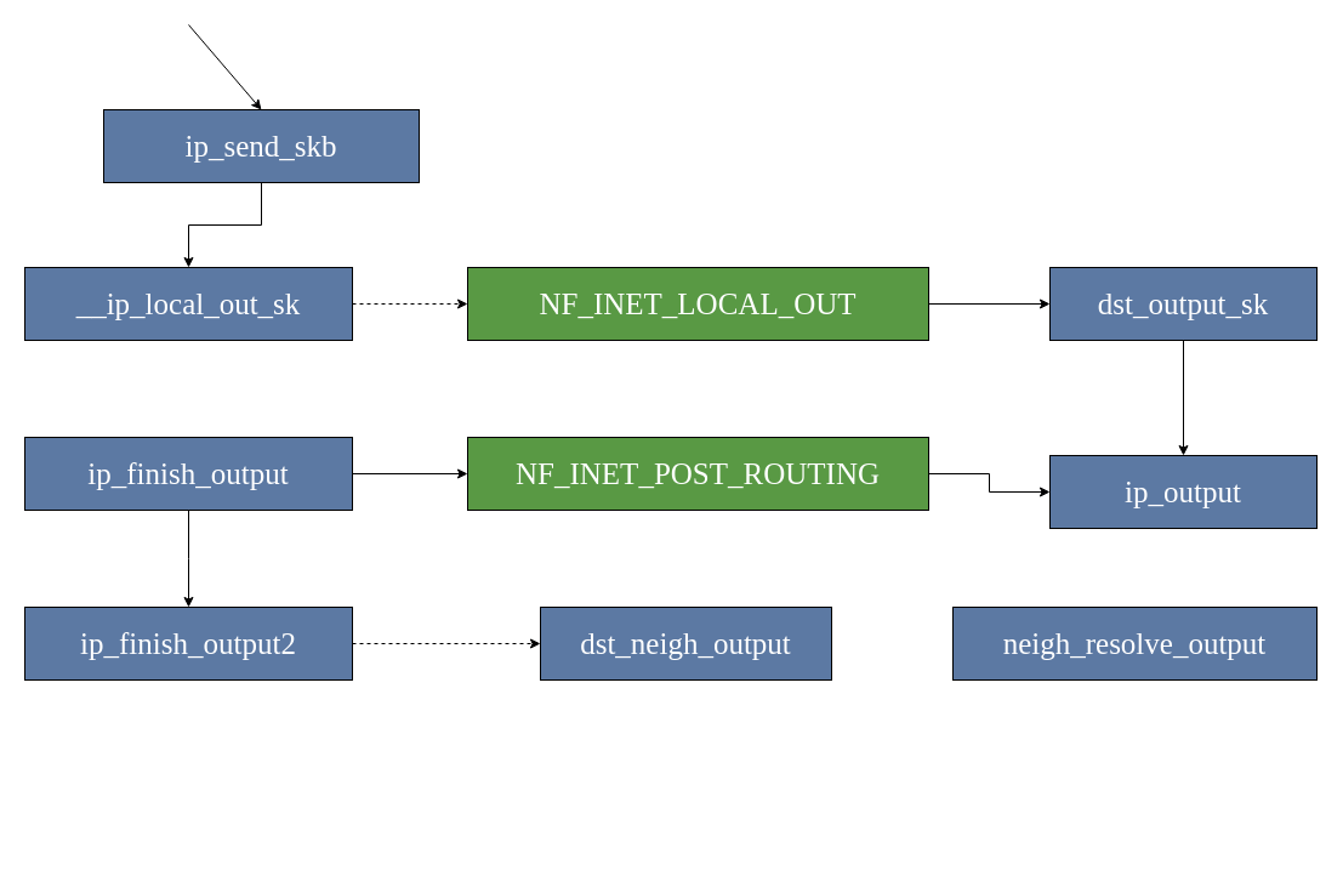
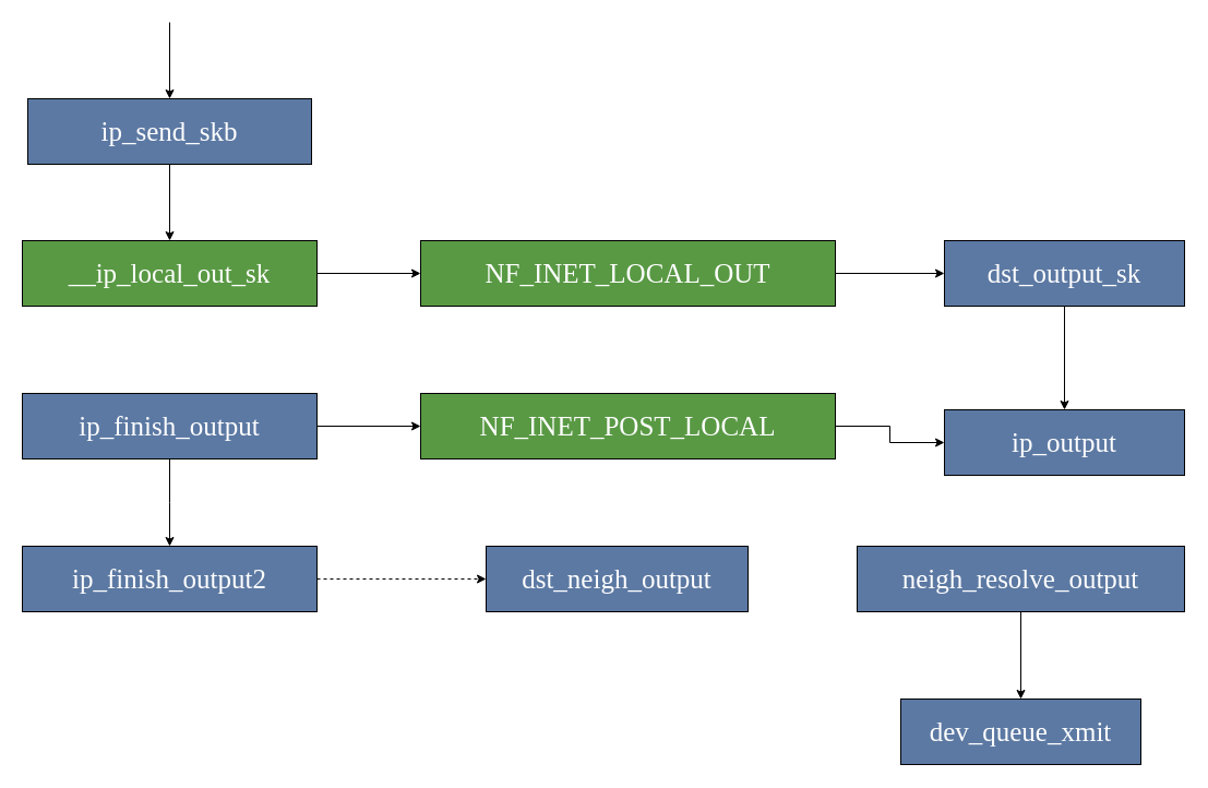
  <mxCell id="0" />
  <mxCell id="1" parent="0" />
  <mxCell id="2" value="" style="edgeStyle=orthogonalEdgeStyle;rounded=0;orthogonalLoop=1;jettySize=auto;html=1;fontFamily=Comic Sans MS;fontSize=25;fontColor=#FFFFFF;" parent="1" source="3" target="5" edge="1"><mxGeometry relative="1" as="geometry" /></mxCell>
- <mxCell id="3" value="ip_send_skb" style="whiteSpace=wrap;html=1;fillColor=#5C79A3;fontColor=#FFFFFF;fontFamily=Comic Sans MS;fontSize=25;" parent="1" vertex="1"><mxGeometry x="85" y="90" width="260" height="60" as="geometry" /></mxCell>
- <mxCell id="4" value="" style="edgeStyle=orthogonalEdgeStyle;rounded=0;orthogonalLoop=1;jettySize=auto;html=1;fontFamily=Comic Sans MS;fontSize=25;fontColor=#FFFFFF;dashed=1;" parent="1" source="5" target="7" edge="1"><mxGeometry relative="1" as="geometry" /></mxCell>
- <mxCell id="5" value="__ip_local_out_sk" style="whiteSpace=wrap;html=1;fontFamily=Comic Sans MS;fontSize=25;fontColor=#FFFFFF;fillColor=#5C79A3;" parent="1" vertex="1"><mxGeometry x="20" y="220" width="270" height="60" as="geometry" /></mxCell>
+ <mxCell id="3" value="ip_send_skb" style="whiteSpace=wrap;html=1;fillColor=#5C79A3;fontColor=#FFFFFF;fontFamily=Comic Sans MS;fontSize=25;" parent="1" vertex="1"><mxGeometry x="25" y="90" width="260" height="60" as="geometry" /></mxCell>
+ <mxCell id="4" value="" style="edgeStyle=orthogonalEdgeStyle;rounded=0;orthogonalLoop=1;jettySize=auto;html=1;fontFamily=Comic Sans MS;fontSize=25;fontColor=#FFFFFF;" parent="1" source="5" target="7" edge="1"><mxGeometry relative="1" as="geometry" /></mxCell>
+ <mxCell id="5" value="__ip_local_out_sk" style="whiteSpace=wrap;html=1;fontFamily=Comic Sans MS;fontSize=25;fontColor=#FFFFFF;fillColor=#599944;" parent="1" vertex="1"><mxGeometry x="20" y="220" width="270" height="60" as="geometry" /></mxCell>
  <mxCell id="6" value="" style="edgeStyle=orthogonalEdgeStyle;rounded=0;orthogonalLoop=1;jettySize=auto;html=1;fontFamily=Comic Sans MS;fontSize=25;fontColor=#FFFFFF;" parent="1" source="7" target="9" edge="1"><mxGeometry relative="1" as="geometry" /></mxCell>
  <mxCell id="7" value="NF_INET_LOCAL_OUT" style="whiteSpace=wrap;html=1;fontFamily=Comic Sans MS;fontSize=25;fontColor=#FFFFFF;fillColor=#599944;" parent="1" vertex="1"><mxGeometry x="385" y="220" width="380" height="60" as="geometry" /></mxCell>
  <mxCell id="8" value="" style="edgeStyle=orthogonalEdgeStyle;rounded=0;orthogonalLoop=1;jettySize=auto;html=1;fontFamily=Comic Sans MS;fontSize=25;fontColor=#FFFFFF;" parent="1" source="9" target="15" edge="1"><mxGeometry relative="1" as="geometry" /></mxCell>
  <mxCell id="9" value="dst_output_sk" style="whiteSpace=wrap;html=1;fontFamily=Comic Sans MS;fontSize=25;fontColor=#FFFFFF;fillColor=#5C79A3;" parent="1" vertex="1"><mxGeometry x="865" y="220" width="220" height="60" as="geometry" /></mxCell>
  <mxCell id="10" value="" style="edgeStyle=orthogonalEdgeStyle;rounded=0;orthogonalLoop=1;jettySize=auto;html=1;fontFamily=Comic Sans MS;fontSize=25;fontColor=#FFFFFF;" parent="1" source="12" target="14" edge="1"><mxGeometry relative="1" as="geometry" /></mxCell>
  <mxCell id="11" value="" style="edgeStyle=orthogonalEdgeStyle;rounded=0;orthogonalLoop=1;jettySize=auto;html=1;fontFamily=Comic Sans MS;fontSize=25;fontColor=#FFFFFF;" parent="1" source="12" edge="1"><mxGeometry relative="1" as="geometry"><mxPoint x="155" y="500" as="targetPoint" /></mxGeometry></mxCell>
  <mxCell id="12" value="ip_finish_output" style="whiteSpace=wrap;html=1;fontFamily=Comic Sans MS;fontSize=25;fontColor=#FFFFFF;fillColor=#5C79A3;" parent="1" vertex="1"><mxGeometry x="20" y="360" width="270" height="60" as="geometry" /></mxCell>
  <mxCell id="13" value="" style="edgeStyle=orthogonalEdgeStyle;rounded=0;orthogonalLoop=1;jettySize=auto;html=1;fontFamily=Comic Sans MS;fontSize=25;fontColor=#FFFFFF;" parent="1" source="14" target="15" edge="1"><mxGeometry relative="1" as="geometry" /></mxCell>
- <mxCell id="14" value="NF_INET_POST_ROUTING" style="whiteSpace=wrap;html=1;fontFamily=Comic Sans MS;fontSize=25;fontColor=#FFFFFF;fillColor=#599944;" parent="1" vertex="1"><mxGeometry x="385" y="360" width="380" height="60" as="geometry" /></mxCell>
+ <mxCell id="14" value="NF_INET_POST_LOCAL" style="whiteSpace=wrap;html=1;fontFamily=Comic Sans MS;fontSize=25;fontColor=#FFFFFF;fillColor=#599944;" parent="1" vertex="1"><mxGeometry x="385" y="360" width="380" height="60" as="geometry" /></mxCell>
  <mxCell id="15" value="ip_output" style="whiteSpace=wrap;html=1;fontFamily=Comic Sans MS;fontSize=25;fontColor=#FFFFFF;fillColor=#5C79A3;" parent="1" vertex="1"><mxGeometry x="865" y="375" width="220" height="60" as="geometry" /></mxCell>
  <mxCell id="16" value="" style="edgeStyle=orthogonalEdgeStyle;rounded=0;orthogonalLoop=1;jettySize=auto;html=1;fontFamily=Comic Sans MS;fontSize=25;fontColor=#FFFFFF;dashed=1;" parent="1" source="17" target="18" edge="1"><mxGeometry relative="1" as="geometry" /></mxCell>
  <mxCell id="17" value="ip_finish_output2" style="whiteSpace=wrap;html=1;fontFamily=Comic Sans MS;fontSize=25;fontColor=#FFFFFF;fillColor=#5C79A3;" parent="1" vertex="1"><mxGeometry x="20" y="500" width="270" height="60" as="geometry" /></mxCell>
  <mxCell id="18" value="dst_neigh_output" style="whiteSpace=wrap;html=1;fontFamily=Comic Sans MS;fontSize=25;fontColor=#FFFFFF;fillColor=#5C79A3;" parent="1" vertex="1"><mxGeometry x="445" y="500" width="240" height="60" as="geometry" /></mxCell>
+ <mxCell id="19" value="" style="edgeStyle=orthogonalEdgeStyle;rounded=0;orthogonalLoop=1;jettySize=auto;html=1;fontFamily=Comic Sans MS;fontSize=25;fontColor=#FFFFFF;" parent="1" source="20" target="21" edge="1"><mxGeometry relative="1" as="geometry" /></mxCell>
  <mxCell id="20" value="neigh_resolve_output" style="whiteSpace=wrap;html=1;fontFamily=Comic Sans MS;fontSize=25;fontColor=#FFFFFF;fillColor=#5C79A3;" parent="1" vertex="1"><mxGeometry x="785" y="500" width="300" height="60" as="geometry" /></mxCell>
+ <mxCell id="21" value="dev_queue_xmit" style="whiteSpace=wrap;html=1;fontFamily=Comic Sans MS;fontSize=25;fontColor=#FFFFFF;fillColor=#5C79A3;" parent="1" vertex="1"><mxGeometry x="825" y="640" width="220" height="60" as="geometry" /></mxCell>
  <mxCell id="22" value="" style="endArrow=classic;html=1;rounded=0;entryX=0.5;entryY=0;entryDx=0;entryDy=0;" edge="1" parent="1" target="3"><mxGeometry width="50" height="50" relative="1" as="geometry"><mxPoint x="155" y="20" as="sourcePoint" /><mxPoint x="195" y="-130" as="targetPoint" /></mxGeometry></mxCell>
